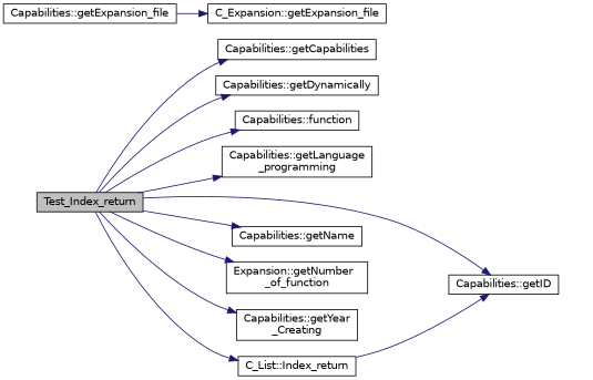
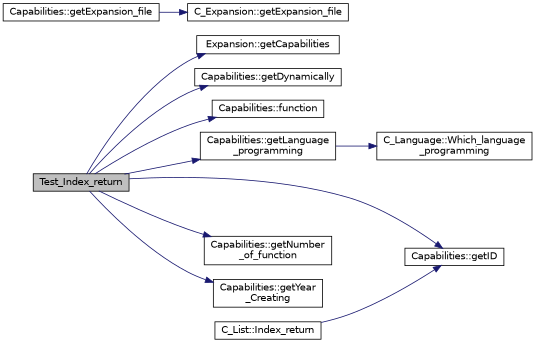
  digraph {
    rankdir=LR
    node [color=black fillcolor=white fontname=Helvetica fontsize=12 shape=record style=filled]
    edge [color=midnightblue fontname=Helvetica fontsize=12 labelfontname=Helvetica labelfontsize=12 style=solid]
    n1 [fillcolor=grey75 fontcolor=black height=0.2 label=Test_Index_return width=0.4]
-   n2 [height=0.2 label="Capabilities::getCapabilities" width=0.4]
+   n2 [height=0.2 label="Expansion::getCapabilities" width=0.4]
    n3 [height=0.2 label="Capabilities::getDynamically" width=0.4]
    n4 [height=0.2 label="Capabilities::function" width=0.4]
    n5 [height=0.2 label="Capabilities::getID" width=0.4]
    n6 [height=0.2 label="Capabilities::getLanguage\l_programming" width=0.4]
-   n7 [height=0.2 label="Capabilities::getName" width=0.4]
-   n8 [height=0.2 label="Expansion::getNumber\l_of_function" width=0.4]
+   n8 [height=0.2 label="Capabilities::getNumber\l_of_function" width=0.4]
    n9 [height=0.2 label="Capabilities::getYear\l_Creating" width=0.4]
    n10 [height=0.2 label="C_List::Index_return" width=0.4]
    n11 [height=0.2 label="Capabilities::getExpansion_file" width=0.4]
    n12 [height=0.2 label="C_Expansion::getExpansion_file" width=0.4]
+   n13 [height=0.2 label="C_Language::Which_language\l_programming" width=0.4]
    n1 -> n2
    n1 -> n3
    n1 -> n4
    n1 -> n5
    n1 -> n6
-   n1 -> n7
    n1 -> n8
    n1 -> n9
-   n1 -> n10
+   n6 -> n13
    n10 -> n5
    n11 -> n12
  }
